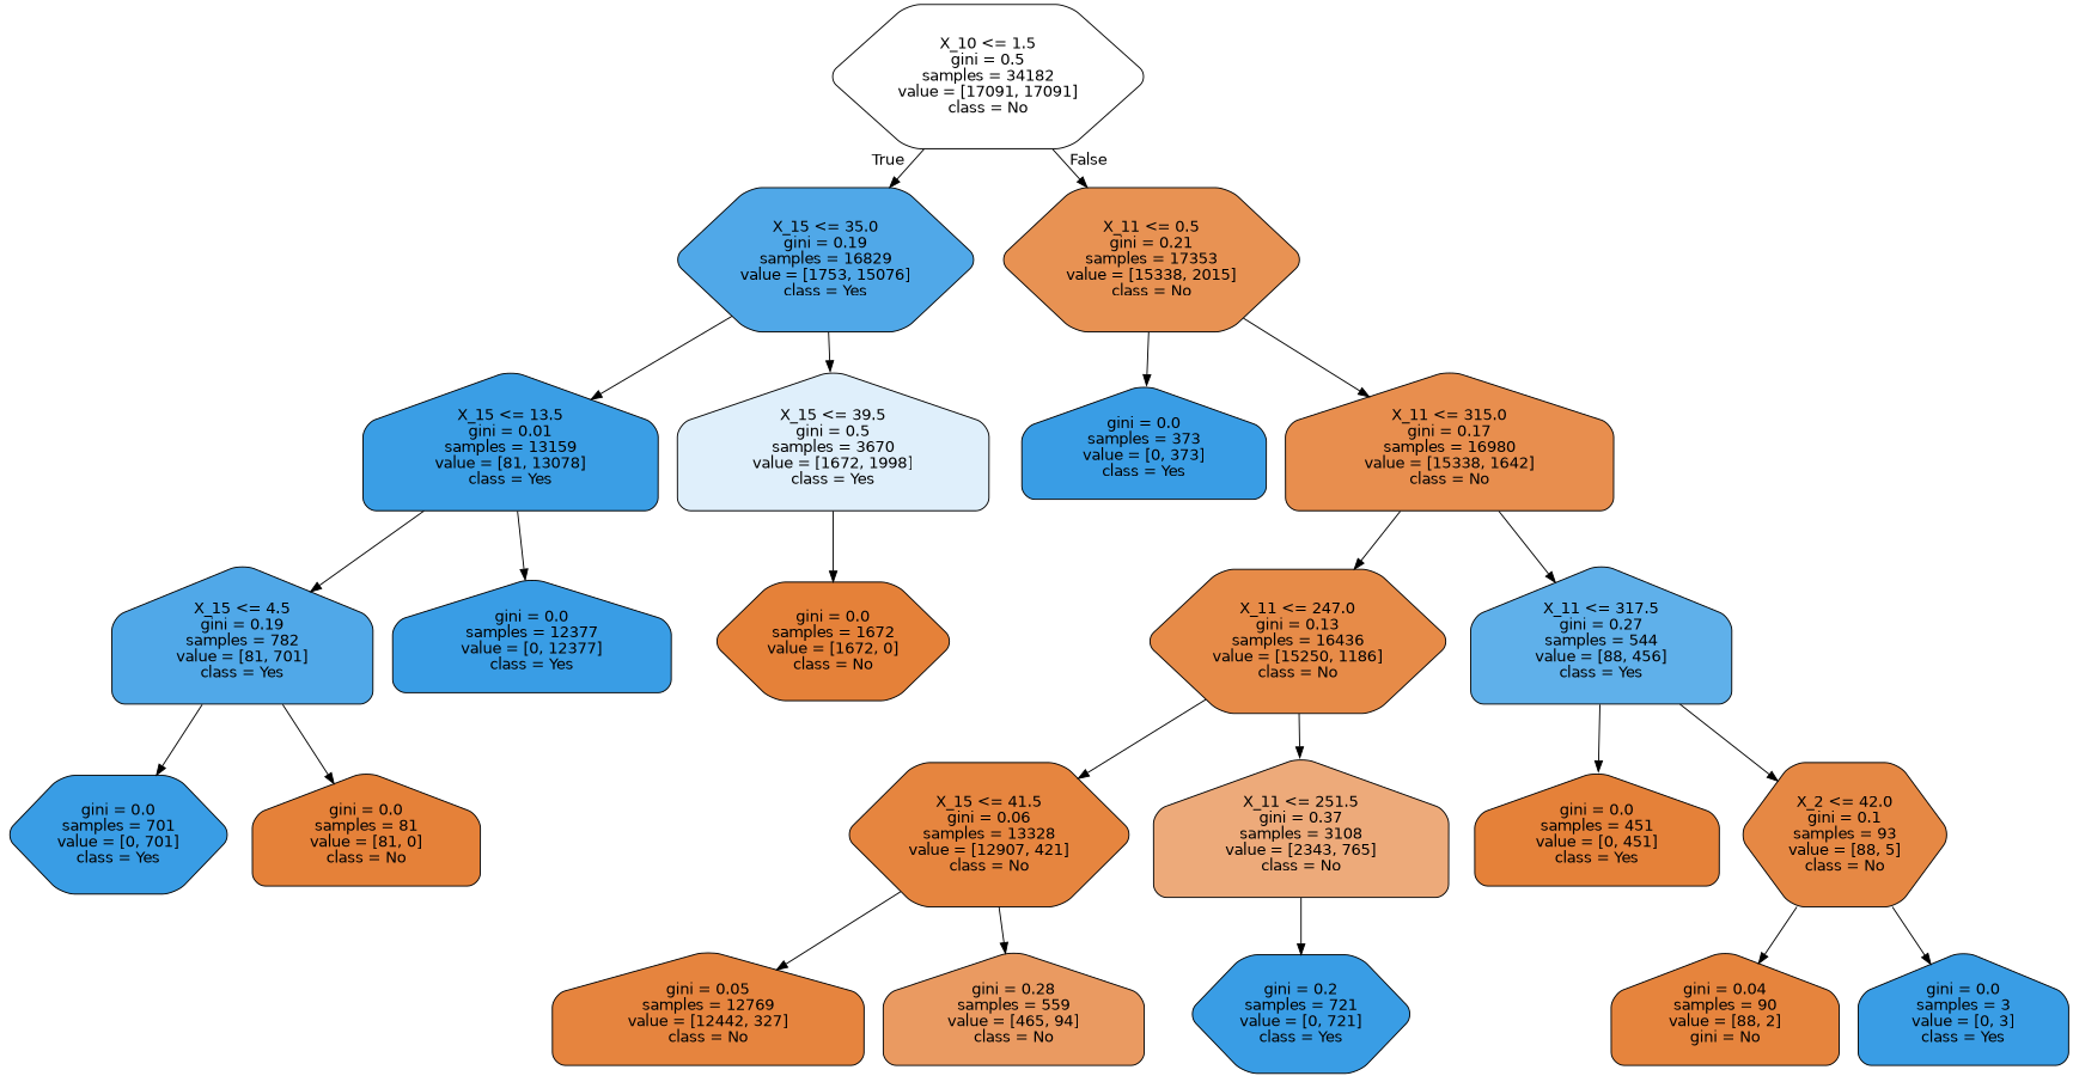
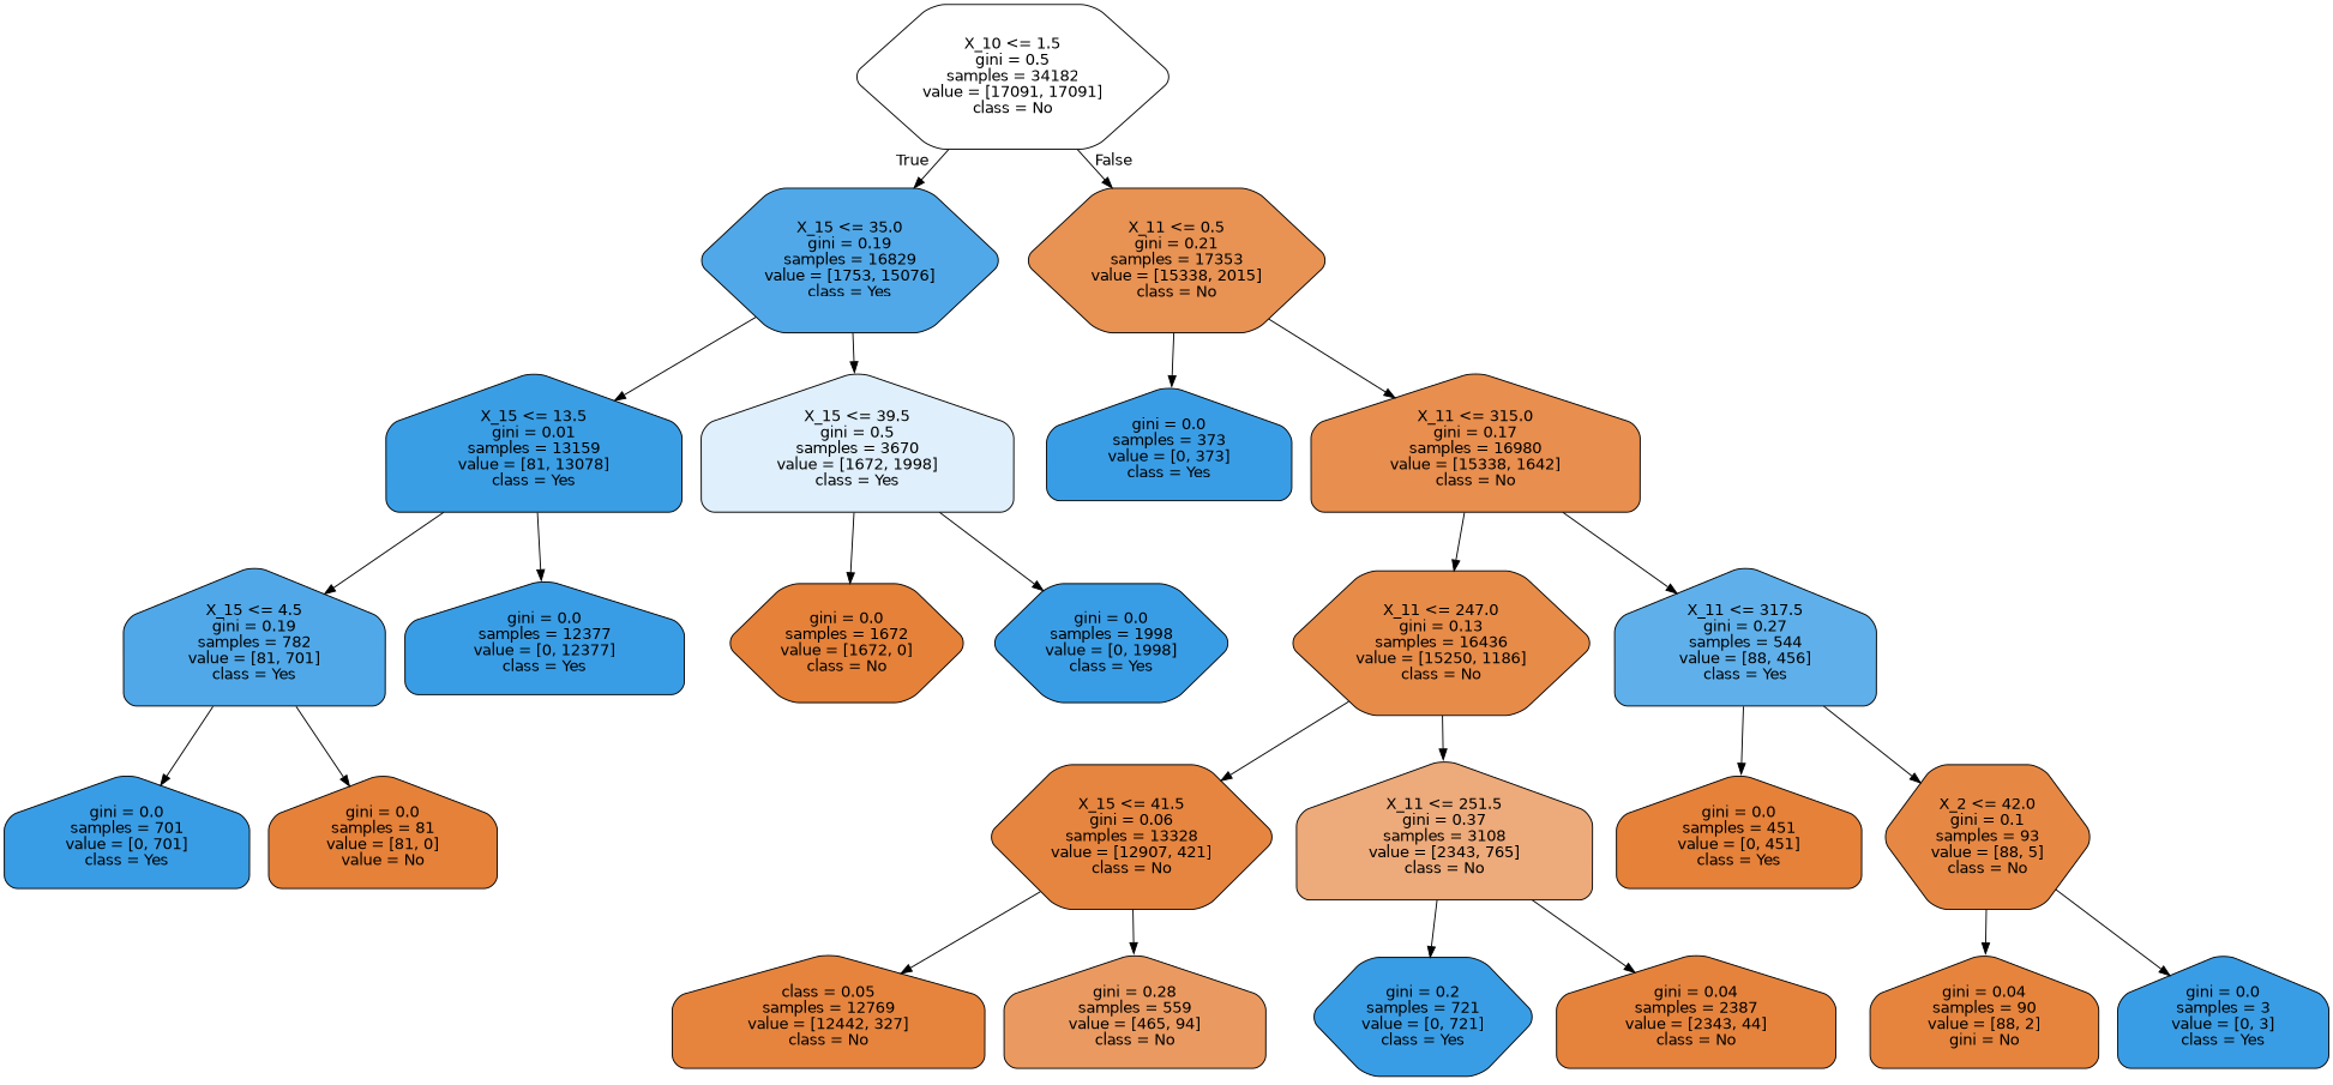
  digraph {
    node [color=black fillcolor="#399de5" fontname=helvetica shape=house style="filled, rounded"]
    edge [fontname=helvetica]
    n1 [fillcolor="#ffffff" label="X_10 <= 1.5\ngini = 0.5\nsamples = 34182\nvalue = [17091, 17091]\nclass = No" shape=hexagon]
    n2 [fillcolor="#50a8e8" label="X_15 <= 35.0\ngini = 0.19\nsamples = 16829\nvalue = [1753, 15076]\nclass = Yes" shape=hexagon]
    n3 [fillcolor="#e89253" label="X_11 <= 0.5\ngini = 0.21\nsamples = 17353\nvalue = [15338, 2015]\nclass = No" shape=hexagon]
    n4 [fillcolor="#3a9ee5" label="X_15 <= 13.5\ngini = 0.01\nsamples = 13159\nvalue = [81, 13078]\nclass = Yes"]
    n5 [fillcolor="#dfeffb" label="X_15 <= 39.5\ngini = 0.5\nsamples = 3670\nvalue = [1672, 1998]\nclass = Yes"]
    n6 [label="gini = 0.0\nsamples = 373\nvalue = [0, 373]\nclass = Yes"]
    n7 [fillcolor="#e88e4e" label="X_11 <= 315.0\ngini = 0.17\nsamples = 16980\nvalue = [15338, 1642]\nclass = No"]
    n8 [fillcolor="#50a8e8" label="X_15 <= 4.5\ngini = 0.19\nsamples = 782\nvalue = [81, 701]\nclass = Yes"]
    n9 [label="gini = 0.0\nsamples = 12377\nvalue = [0, 12377]\nclass = Yes"]
    n10 [fillcolor="#e58139" label="gini = 0.0\nsamples = 1672\nvalue = [1672, 0]\nclass = No" shape=hexagon]
-   n12 [label="gini = 0.0\nsamples = 701\nvalue = [0, 701]\nclass = Yes" shape=hexagon]
-   n13 [fillcolor="#e58139" label="gini = 0.0\nsamples = 81\nvalue = [81, 0]\nclass = No"]
+   n11 [label="gini = 0.0\nsamples = 1998\nvalue = [0, 1998]\nclass = Yes" shape=hexagon]
+   n12 [label="gini = 0.0\nsamples = 701\nvalue = [0, 701]\nclass = Yes"]
+   n13 [fillcolor="#e58139" label="gini = 0.0\nsamples = 81\nvalue = [81, 0]\nvalue = No"]
    n14 [fillcolor="#e78b48" label="X_11 <= 247.0\ngini = 0.13\nsamples = 16436\nvalue = [15250, 1186]\nclass = No" shape=hexagon]
    n15 [fillcolor="#5fb0ea" label="X_11 <= 317.5\ngini = 0.27\nsamples = 544\nvalue = [88, 456]\nclass = Yes"]
    n16 [fillcolor="#e6853f" label="X_15 <= 41.5\ngini = 0.06\nsamples = 13328\nvalue = [12907, 421]\nclass = No" shape=hexagon]
    n17 [fillcolor="#edaa7a" label="X_11 <= 251.5\ngini = 0.37\nsamples = 3108\nvalue = [2343, 765]\nclass = No"]
    n18 [fillcolor="#e58139" label="gini = 0.0\nsamples = 451\nvalue = [0, 451]\nclass = Yes"]
    n19 [fillcolor="#e68844" label="X_2 <= 42.0\ngini = 0.1\nsamples = 93\nvalue = [88, 5]\nclass = No" shape=hexagon]
-   n20 [fillcolor="#e6843e" label="gini = 0.05\nsamples = 12769\nvalue = [12442, 327]\nclass = No"]
+   n20 [fillcolor="#e6843e" label="class = 0.05\nsamples = 12769\nvalue = [12442, 327]\nclass = No"]
    n21 [fillcolor="#ea9a61" label="gini = 0.28\nsamples = 559\nvalue = [465, 94]\nclass = No"]
    n22 [label="gini = 0.2\nsamples = 721\nvalue = [0, 721]\nclass = Yes" shape=hexagon]
+   n23 [fillcolor="#e5833d" label="gini = 0.04\nsamples = 2387\nvalue = [2343, 44]\nclass = No"]
    n24 [fillcolor="#e6843d" label="gini = 0.04\nsamples = 90\nvalue = [88, 2]\ngini = No"]
    n25 [label="gini = 0.0\nsamples = 3\nvalue = [0, 3]\nclass = Yes"]
    n1 -> n2 [headlabel=True labelangle=45 labeldistance=2.5]
    n1 -> n3 [headlabel=False labelangle=-45 labeldistance=2.5]
    n2 -> n4
    n2 -> n5
    n3 -> n6
    n3 -> n7
    n4 -> n8
    n4 -> n9
    n5 -> n10
+   n5 -> n11
    n7 -> n14
    n7 -> n15
    n8 -> n12
    n8 -> n13
    n14 -> n16
    n14 -> n17
    n15 -> n18
    n15 -> n19
    n16 -> n20
    n16 -> n21
    n17 -> n22
+   n17 -> n23
    n19 -> n24
    n19 -> n25
  }
